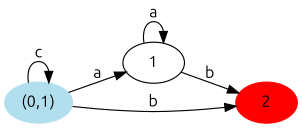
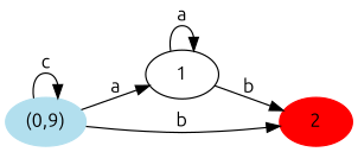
  digraph {
    rankdir=LR
    fontname=Ubuntu
    node [style=filled fontname=Ubuntu]
    edge [fontname=Ubuntu]
-   n1 [color=lightblue2 label="(0,1)"]
+   n1 [color=lightblue2 label="(0,9)"]
    n2 [label=1 style=""]
    n3 [color=red label=2]
    n1 -> n1 [label=c]
    n1 -> n2 [label=a]
    n1 -> n3 [label=b]
    n2 -> n2 [label=a]
    n2 -> n3 [label=b]
  }
